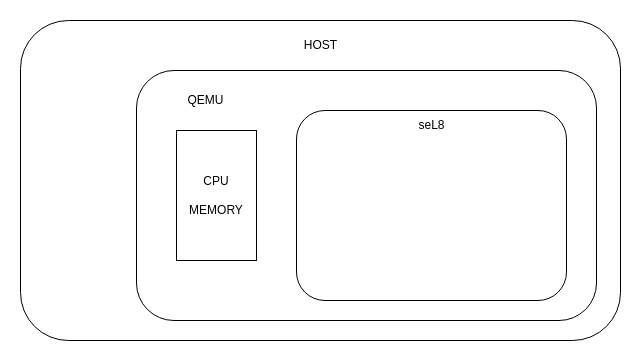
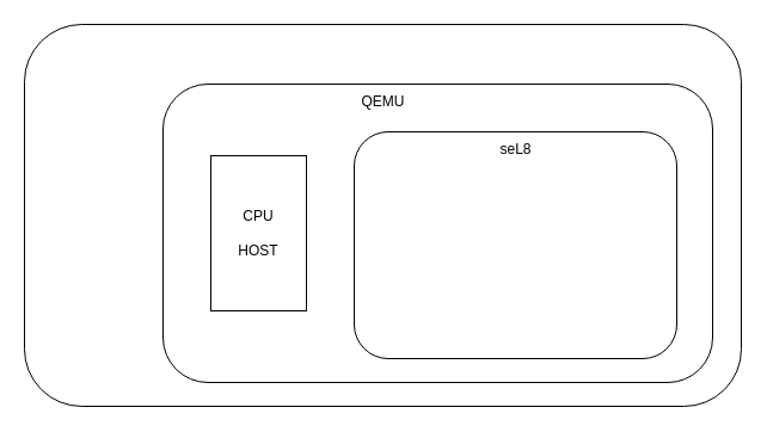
  <mxCell id="0" />
  <mxCell id="1" parent="0" />
  <mxCell id="2" value="" style="rounded=1;whiteSpace=wrap;html=1;" vertex="1" parent="1"><mxGeometry x="20" y="20" width="600" height="320" as="geometry" /></mxCell>
  <mxCell id="3" value="" style="rounded=1;whiteSpace=wrap;html=1;" vertex="1" parent="1"><mxGeometry x="136" y="70" width="460" height="250" as="geometry" /></mxCell>
- <mxCell id="4" value="HOST" style="text;html=1;align=center;verticalAlign=middle;resizable=0;points=[];autosize=1;strokeColor=none;fillColor=none;" vertex="1" parent="1"><mxGeometry x="290" y="30" width="60" height="30" as="geometry" /></mxCell>
- <mxCell id="5" value="QEMU" style="text;html=1;align=center;verticalAlign=middle;resizable=0;points=[];autosize=1;strokeColor=none;fillColor=none;" vertex="1" parent="1"><mxGeometry x="175" y="85" width="60" height="30" as="geometry" /></mxCell>
+ <mxCell id="5" value="QEMU" style="text;html=1;align=center;verticalAlign=middle;resizable=0;points=[];autosize=1;strokeColor=none;fillColor=none;" vertex="1" parent="1"><mxGeometry x="290" y="70" width="60" height="30" as="geometry" /></mxCell>
  <mxCell id="6" value="" style="rounded=1;whiteSpace=wrap;html=1;" vertex="1" parent="1"><mxGeometry x="296" y="110" width="270" height="190" as="geometry" /></mxCell>
- <mxCell id="7" value="CPU&lt;div&gt;&lt;br&gt;&lt;/div&gt;&lt;div&gt;MEMORY&lt;/div&gt;" style="rounded=0;whiteSpace=wrap;html=1;" vertex="1" parent="1"><mxGeometry x="176" y="130" width="80" height="130" as="geometry" /></mxCell>
+ <mxCell id="7" value="CPU&lt;div&gt;&lt;br&gt;&lt;/div&gt;&lt;div&gt;HOST&lt;/div&gt;" style="rounded=0;whiteSpace=wrap;html=1;" vertex="1" parent="1"><mxGeometry x="176" y="130" width="80" height="130" as="geometry" /></mxCell>
  <mxCell id="8" value="seL8" style="text;html=1;align=center;verticalAlign=middle;resizable=0;points=[];autosize=1;strokeColor=none;fillColor=none;" vertex="1" parent="1"><mxGeometry x="406" y="110" width="50" height="30" as="geometry" /></mxCell>
